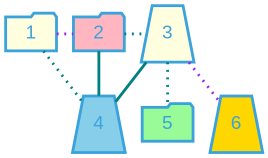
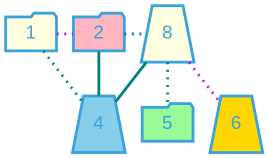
  strict digraph {
    node [color="#3ba3db" fontcolor="#3ba3db" fontname=Arial fontsize=20 penwidth=3 shape=folder style=filled fillcolor=lightyellow]
    edge [arrowhead=none color=teal penwidth=3 style=dotted]
    1
    2 [fillcolor=lightpink]
-   3 [shape=trapezium]
+   3 [shape=trapezium label=8]
    4 [shape=trapezium fillcolor=skyblue]
    5 [fillcolor=palegreen]
    6 [shape=trapezium fillcolor=gold]
    subgraph sub_1 {
      rank=same
      1
      2
      3
    }
    subgraph sub_2 {
      rank=same
      4
      5
      6
    }
    1 -> 2 [color=purple]
    1 -> 4
    2 -> 3
    2 -> 4 [style=solid]
    3 -> 4 [style=solid]
    3 -> 5
    3 -> 6 [color=purple]
  }
